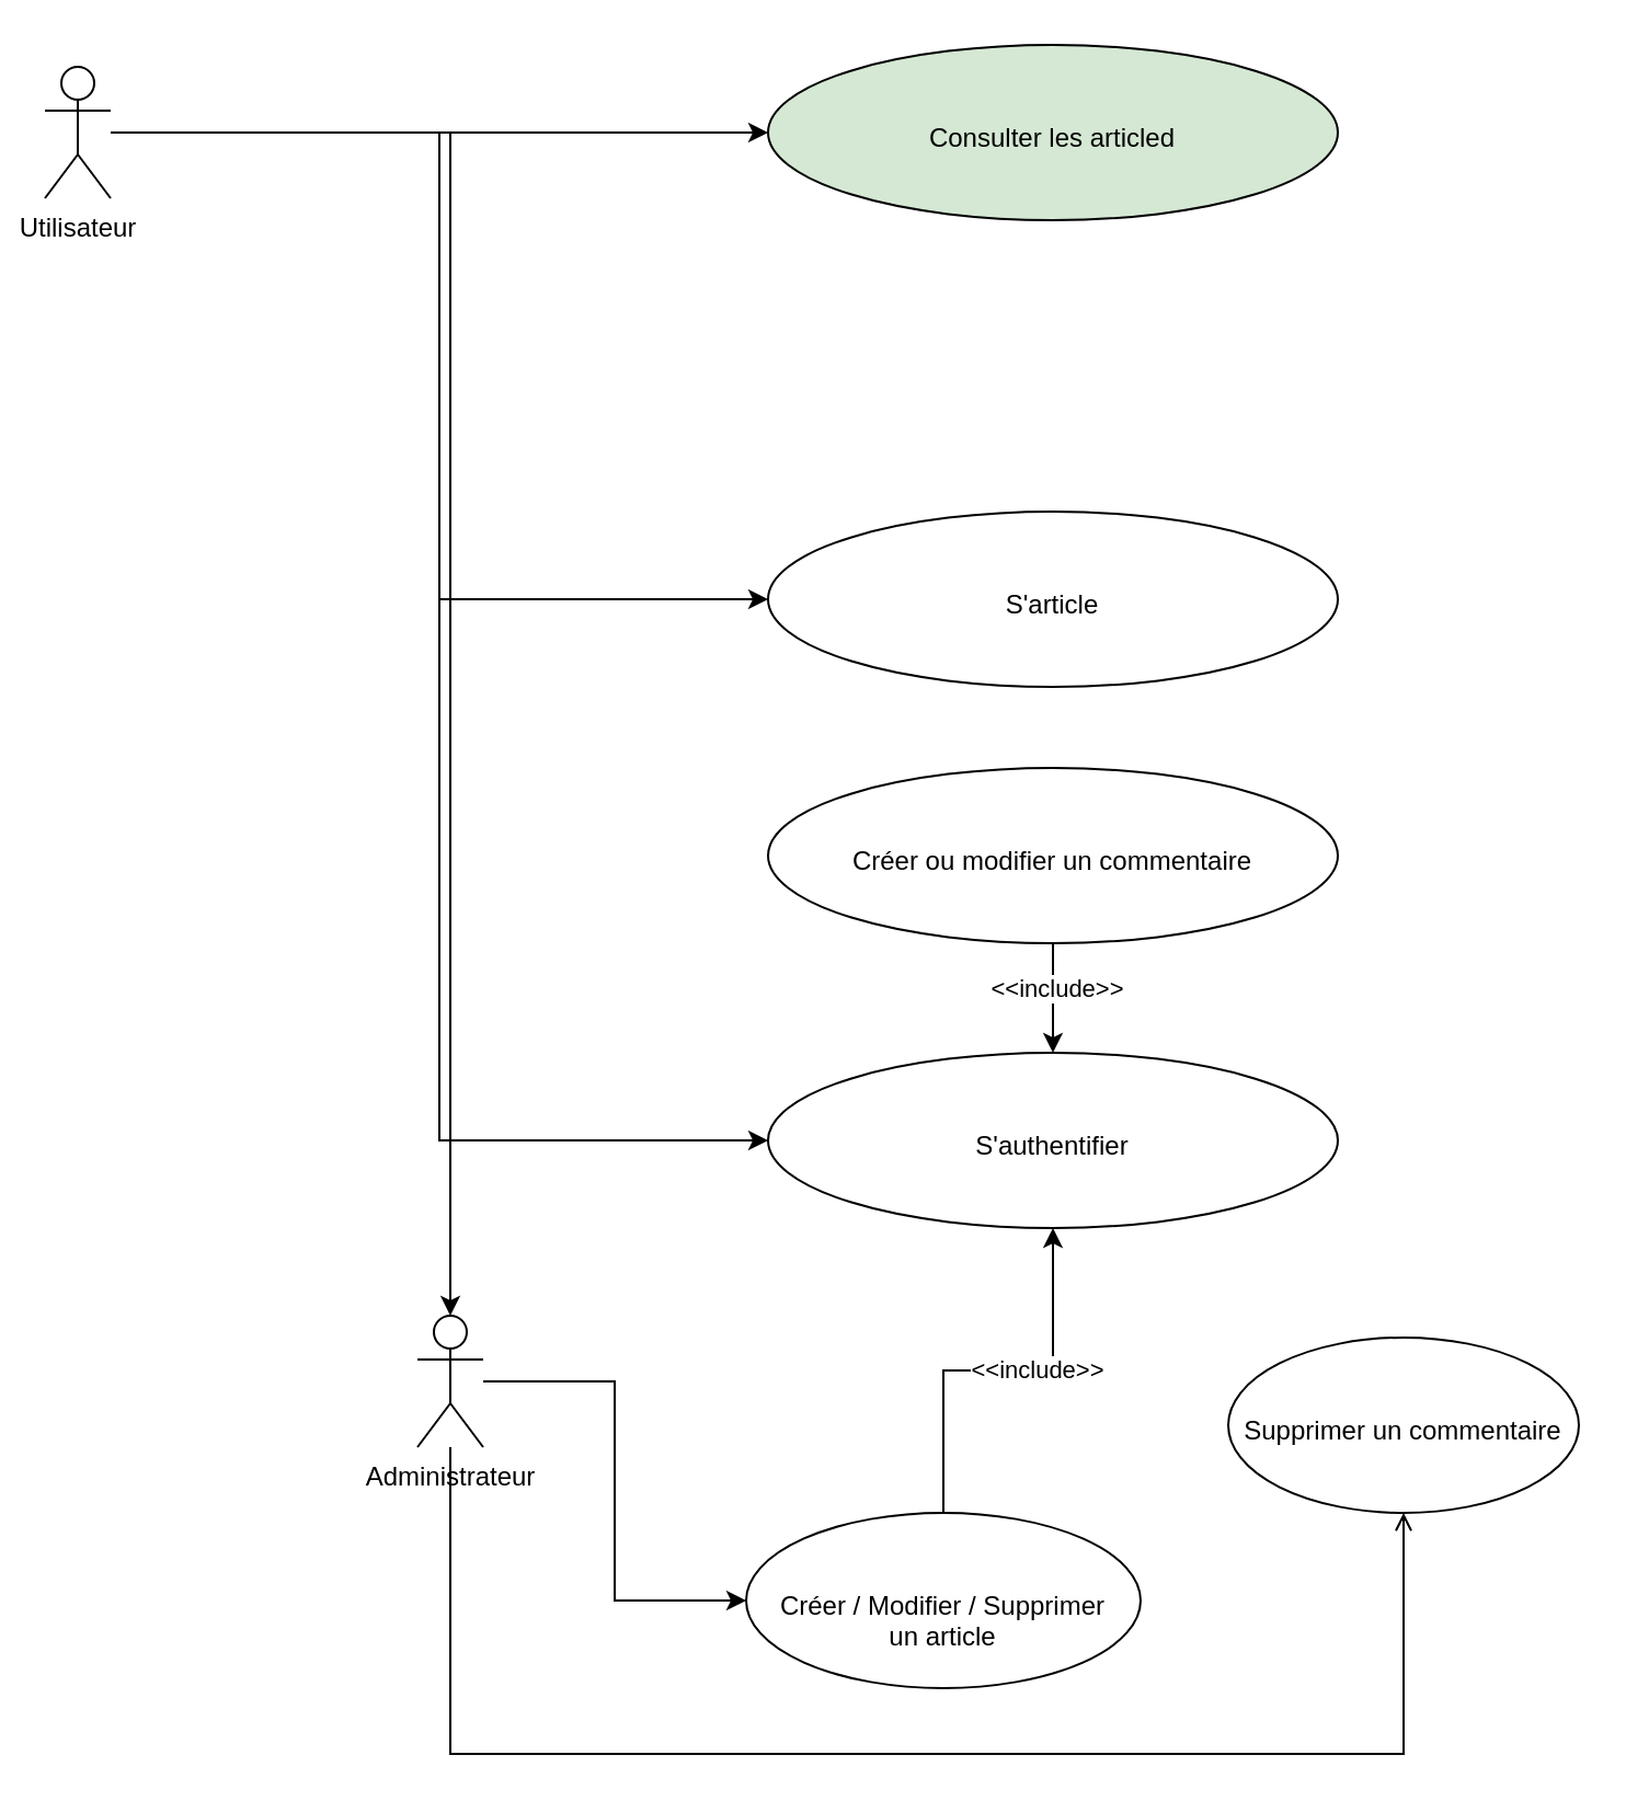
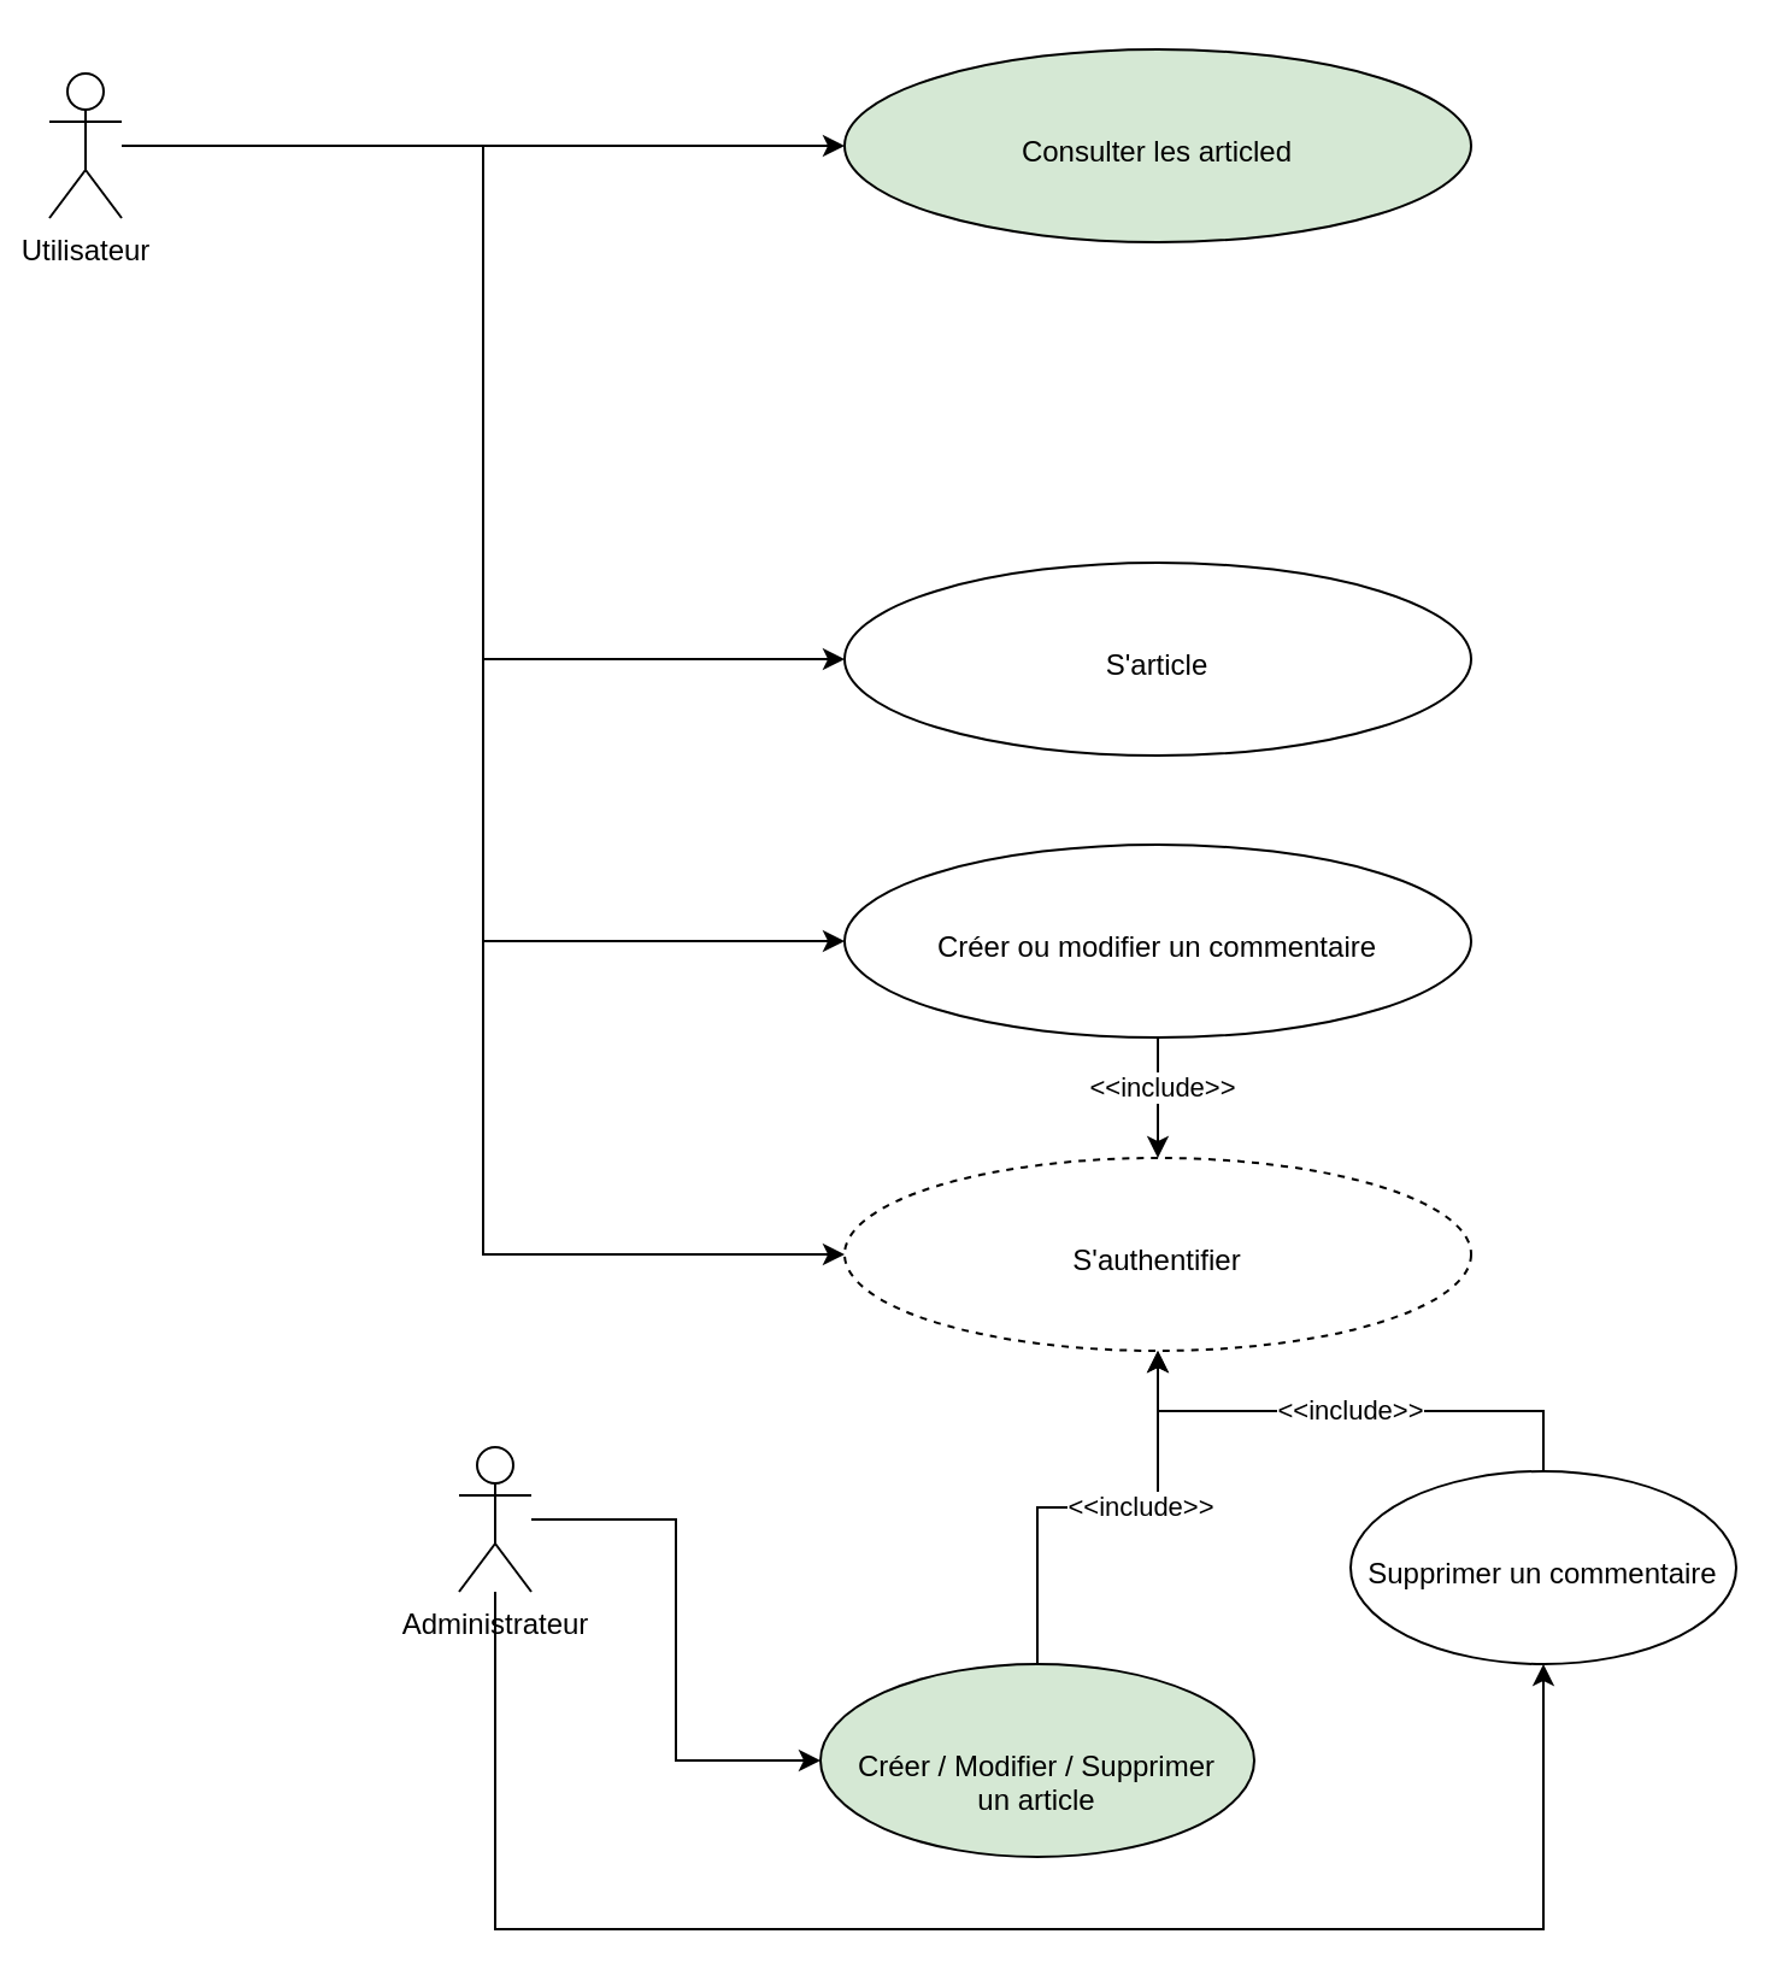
  <mxCell id="0" />
  <mxCell id="1" parent="0" />
  <mxCell id="2" value="" style="edgeStyle=orthogonalEdgeStyle;rounded=0;orthogonalLoop=1;jettySize=auto;html=1;" edge="1" parent="1" source="6" target="10"><mxGeometry relative="1" as="geometry" /></mxCell>
  <mxCell id="3" style="edgeStyle=orthogonalEdgeStyle;rounded=0;orthogonalLoop=1;jettySize=auto;html=1;entryX=0;entryY=0.5;entryDx=0;entryDy=0;" edge="1" parent="1" source="6" target="11"><mxGeometry relative="1" as="geometry" /></mxCell>
- <mxCell id="4" style="edgeStyle=orthogonalEdgeStyle;rounded=0;orthogonalLoop=1;jettySize=auto;html=1;" edge="1" parent="1" source="6" target="9"><mxGeometry relative="1" as="geometry" /></mxCell>
+ <mxCell id="4" style="edgeStyle=orthogonalEdgeStyle;rounded=0;orthogonalLoop=1;jettySize=auto;html=1;entryX=0;entryY=0.5;entryDx=0;entryDy=0;" edge="1" parent="1" source="6" target="14"><mxGeometry relative="1" as="geometry" /></mxCell>
  <mxCell id="5" style="edgeStyle=orthogonalEdgeStyle;rounded=0;orthogonalLoop=1;jettySize=auto;html=1;entryX=0;entryY=0.5;entryDx=0;entryDy=0;" edge="1" parent="1" source="6" target="15"><mxGeometry relative="1" as="geometry" /></mxCell>
  <mxCell id="6" value="Utilisateur&lt;br&gt;" style="shape=umlActor;verticalLabelPosition=bottom;verticalAlign=top;html=1;outlineConnect=0;" vertex="1" parent="1"><mxGeometry x="20" y="30" width="30" height="60" as="geometry" /></mxCell>
  <mxCell id="7" style="edgeStyle=orthogonalEdgeStyle;rounded=0;orthogonalLoop=1;jettySize=auto;html=1;entryX=0;entryY=0.5;entryDx=0;entryDy=0;" edge="1" parent="1" source="9" target="20"><mxGeometry relative="1" as="geometry" /></mxCell>
- <mxCell id="8" style="edgeStyle=orthogonalEdgeStyle;rounded=0;orthogonalLoop=1;jettySize=auto;html=1;entryX=0.5;entryY=1;entryDx=0;entryDy=0;endArrow=open;" edge="1" parent="1" source="9" target="17"><mxGeometry relative="1" as="geometry"><Array as="points"><mxPoint x="205" y="800" /><mxPoint x="640" y="800" /></Array></mxGeometry></mxCell>
+ <mxCell id="8" style="edgeStyle=orthogonalEdgeStyle;rounded=0;orthogonalLoop=1;jettySize=auto;html=1;entryX=0.5;entryY=1;entryDx=0;entryDy=0;" edge="1" parent="1" source="9" target="17"><mxGeometry relative="1" as="geometry"><Array as="points"><mxPoint x="205" y="800" /><mxPoint x="640" y="800" /></Array></mxGeometry></mxCell>
  <mxCell id="9" value="Administrateur" style="shape=umlActor;verticalLabelPosition=bottom;verticalAlign=top;html=1;outlineConnect=0;" vertex="1" parent="1"><mxGeometry x="190" y="600" width="30" height="60" as="geometry" /></mxCell>
  <mxCell id="10" value="&lt;br&gt;&lt;br&gt;Consulter les articled" style="ellipse;whiteSpace=wrap;html=1;verticalAlign=top;fillColor=#d5e8d4;" vertex="1" parent="1"><mxGeometry x="350" y="20" width="260" height="80" as="geometry" /></mxCell>
  <mxCell id="11" value="&lt;br&gt;&lt;br&gt;S'article" style="ellipse;whiteSpace=wrap;html=1;verticalAlign=top;" vertex="1" parent="1"><mxGeometry x="350" y="233" width="260" height="80" as="geometry" /></mxCell>
  <mxCell id="12" style="edgeStyle=orthogonalEdgeStyle;rounded=0;orthogonalLoop=1;jettySize=auto;html=1;" edge="1" parent="1" source="14" target="15"><mxGeometry relative="1" as="geometry" /></mxCell>
  <mxCell id="13" value="&amp;lt;&amp;lt;include&amp;gt;&amp;gt;" style="edgeLabel;html=1;align=center;verticalAlign=middle;resizable=0;points=[];" vertex="1" connectable="0" parent="12"><mxGeometry x="-0.193" y="1" relative="1" as="geometry"><mxPoint as="offset" /></mxGeometry></mxCell>
  <mxCell id="14" value="&lt;br&gt;&lt;br&gt;Créer ou modifier un commentaire" style="ellipse;whiteSpace=wrap;html=1;verticalAlign=top;" vertex="1" parent="1"><mxGeometry x="350" y="350" width="260" height="80" as="geometry" /></mxCell>
- <mxCell id="15" value="&lt;br&gt;&lt;br&gt;S'authentifier" style="ellipse;whiteSpace=wrap;html=1;verticalAlign=top;" vertex="1" parent="1"><mxGeometry x="350" y="480" width="260" height="80" as="geometry" /></mxCell>
+ <mxCell id="15" value="&lt;br&gt;&lt;br&gt;S'authentifier" style="ellipse;whiteSpace=wrap;html=1;verticalAlign=top;dashed=1;" vertex="1" parent="1"><mxGeometry x="350" y="480" width="260" height="80" as="geometry" /></mxCell>
+ <mxCell id="16" value="&amp;lt;&amp;lt;include&amp;gt;&amp;gt;" style="edgeStyle=orthogonalEdgeStyle;rounded=0;orthogonalLoop=1;jettySize=auto;html=1;entryX=0.5;entryY=1;entryDx=0;entryDy=0;" edge="1" parent="1" source="17" target="15"><mxGeometry relative="1" as="geometry" /></mxCell>
  <mxCell id="17" value="&lt;br&gt;&lt;br&gt;Supprimer un commentaire" style="ellipse;whiteSpace=wrap;html=1;verticalAlign=top;" vertex="1" parent="1"><mxGeometry x="560" y="610" width="160" height="80" as="geometry" /></mxCell>
  <mxCell id="18" style="edgeStyle=orthogonalEdgeStyle;rounded=0;orthogonalLoop=1;jettySize=auto;html=1;" edge="1" parent="1" source="20" target="15"><mxGeometry relative="1" as="geometry" /></mxCell>
  <mxCell id="19" value="&amp;lt;&amp;lt;include&amp;gt;&amp;gt;" style="edgeLabel;html=1;align=center;verticalAlign=middle;resizable=0;points=[];" vertex="1" connectable="0" parent="18"><mxGeometry x="0.188" y="1" relative="1" as="geometry"><mxPoint as="offset" /></mxGeometry></mxCell>
- <mxCell id="20" value="&lt;br&gt;&lt;br&gt;Créer / Modifier / Supprimer&lt;br&gt;un article" style="ellipse;whiteSpace=wrap;html=1;verticalAlign=top;" vertex="1" parent="1"><mxGeometry x="340" y="690" width="180" height="80" as="geometry" /></mxCell>
+ <mxCell id="20" value="&lt;br&gt;&lt;br&gt;Créer / Modifier / Supprimer&lt;br&gt;un article" style="ellipse;whiteSpace=wrap;html=1;verticalAlign=top;fillColor=#d5e8d4;" vertex="1" parent="1"><mxGeometry x="340" y="690" width="180" height="80" as="geometry" /></mxCell>
